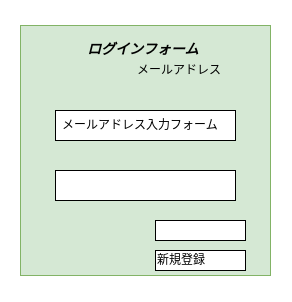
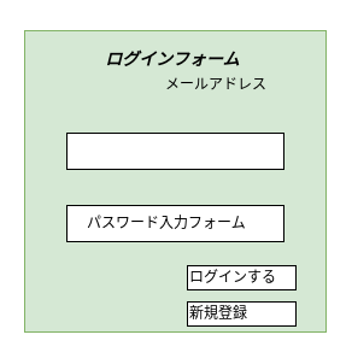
  <mxCell id="0" />
  <mxCell id="1" parent="0" />
  <mxCell id="2" value="&lt;h1&gt;&lt;br&gt;&lt;/h1&gt;&lt;div&gt;&lt;br&gt;&lt;/div&gt;&lt;div&gt;&lt;br&gt;&lt;/div&gt;&lt;div&gt;&lt;br&gt;&lt;/div&gt;&lt;div&gt;&lt;br&gt;&lt;/div&gt;&lt;div&gt;&lt;br&gt;&lt;/div&gt;&lt;div&gt;&lt;br&gt;&lt;/div&gt;&lt;div&gt;&lt;br&gt;&lt;/div&gt;&lt;div&gt;&lt;br&gt;&lt;/div&gt;&lt;div&gt;&lt;br&gt;&lt;/div&gt;&lt;div&gt;&lt;br&gt;&lt;/div&gt;&lt;div&gt;&lt;br&gt;&lt;/div&gt;&lt;div&gt;&lt;br&gt;&lt;/div&gt;" style="whiteSpace=wrap;html=1;aspect=fixed;fillColor=#d5e8d4;strokeColor=#82b366;" parent="1" vertex="1"><mxGeometry x="20" y="25" width="250" height="250" as="geometry" /></mxCell>
  <mxCell id="3" value="&lt;h3&gt;ログインフォーム&lt;/h3&gt;" style="text;html=1;fontStyle=3;align=left;fontFamily=Helvetica;" parent="1" vertex="1"><mxGeometry x="85" y="20" width="120" height="30" as="geometry" /></mxCell>
  <mxCell id="4" value="" style="rounded=0;whiteSpace=wrap;html=1;fontFamily=Helvetica;align=left;" parent="1" vertex="1"><mxGeometry x="55" y="110" width="180" height="30" as="geometry" /></mxCell>
  <mxCell id="5" value="メールアドレス" style="text;html=1;resizable=0;points=[];autosize=1;align=left;verticalAlign=top;spacingTop=-4;fontFamily=Helvetica;" parent="1" vertex="1"><mxGeometry x="135" y="60" width="100" height="20" as="geometry" /></mxCell>
  <mxCell id="6" value="" style="rounded=0;whiteSpace=wrap;html=1;fontFamily=Helvetica;align=left;" parent="1" vertex="1"><mxGeometry x="55" y="170" width="180" height="30" as="geometry" /></mxCell>
- <mxCell id="7" value="メールアドレス入力フォーム" style="text;html=1;resizable=0;points=[];autosize=1;align=left;verticalAlign=top;spacingTop=-4;fontFamily=Helvetica;" parent="1" vertex="1"><mxGeometry x="60" y="115" width="170" height="20" as="geometry" /></mxCell>
+ <mxCell id="8" value="パスワード入力フォーム" style="text;html=1;resizable=0;points=[];autosize=1;align=left;verticalAlign=top;spacingTop=-4;fontFamily=Helvetica;" parent="1" vertex="1"><mxGeometry x="70" y="175" width="150" height="20" as="geometry" /></mxCell>
  <mxCell id="9" value="" style="rounded=0;whiteSpace=wrap;html=1;" parent="1" vertex="1"><mxGeometry x="155" y="220" width="90" height="20" as="geometry" /></mxCell>
+ <mxCell id="10" value="ログインする" style="text;html=1;resizable=0;points=[];autosize=1;align=left;verticalAlign=top;spacingTop=-4;" parent="1" vertex="1"><mxGeometry x="155" y="220" width="90" height="20" as="geometry" /></mxCell>
  <mxCell id="11" value="" style="rounded=0;whiteSpace=wrap;html=1;" vertex="1" parent="1"><mxGeometry x="155" y="250" width="90" height="20" as="geometry" /></mxCell>
  <mxCell id="12" value="新規登録&lt;br&gt;&lt;br&gt;" style="text;html=1;resizable=0;points=[];autosize=1;align=left;verticalAlign=top;spacingTop=-4;" vertex="1" parent="1"><mxGeometry x="155" y="250" width="60" height="30" as="geometry" /></mxCell>
